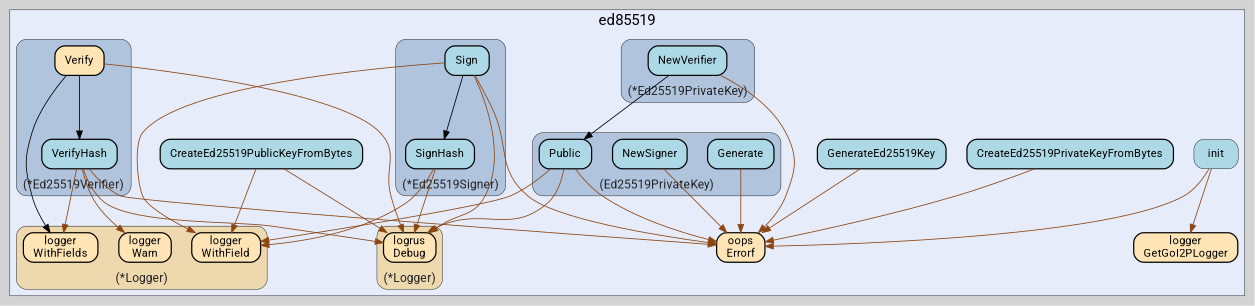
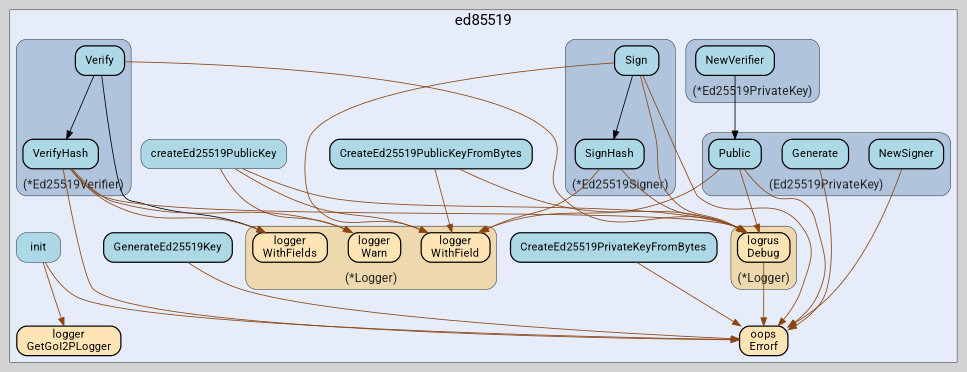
  digraph {
    bgcolor=lightgray
    fontname=Roboto
    fontsize=14
    labeljust=l
    nodesep=0.35
    penwidth=0.5
    rankdir=TB
    style=solid
    node [fillcolor=lightblue fontname=Roboto margin="0.16,0.0" penwidth=1.5 shape=box style="filled,rounded"]
    edge [fontname=Roboto minlen=2 color=saddlebrown]
    n1 [label=NewVerifier]
    n2 [fillcolor=moccasin label="logger\nWithFields"]
    n3 [fillcolor=moccasin label="logger\nWarn"]
    n4 [fillcolor=moccasin label="logger\nWithField"]
    n5 [label=Sign]
    n6 [label=SignHash]
-   n7 [fillcolor=moccasin label=Verify]
+   n7 [label=Verify]
    n8 [label=VerifyHash]
    n9 [fillcolor=moccasin label="logrus\nDebug"]
    n10 [label=Generate]
    n11 [label=Public]
    n12 [label=NewSigner]
    n13 [fillcolor=moccasin label="oops\nErrorf"]
    n14 [label=CreateEd25519PrivateKeyFromBytes]
    n15 [label=init penwidth=0.5]
    n16 [fillcolor=moccasin label="logger\nGetGoI2PLogger"]
    n17 [label=GenerateEd25519Key]
    n18 [label=CreateEd25519PublicKeyFromBytes]
+   n19 [label=createEd25519PublicKey penwidth=0.5]
    subgraph cluster_1 {
      bgcolor="#e6ecfa"
      fontsize=18
      label=ed85519
      labeljust=c
      labelloc=t
      n13
      n14
      n15
      n16
      n17
      n18
+     n19
      subgraph cluster_2 {
        bgcolor="#e6ecfa"
        fillcolor=lightsteelblue
        fontcolor="#222222"
        fontsize=15
        label="(*Ed25519PrivateKey)"
        labeljust=c
        labelloc=b
        style="rounded,filled"
        n1
      }
      subgraph cluster_3 {
        bgcolor="#e6ecfa"
        fillcolor=wheat2
        fontcolor="#222222"
        fontsize=15
        label="(*Logger)"
        labeljust=c
        labelloc=b
        style="rounded,filled"
        n2
        n3
        n4
      }
      subgraph cluster_4 {
        bgcolor="#e6ecfa"
        fillcolor=lightsteelblue
        fontcolor="#222222"
        fontsize=15
        label="(*Ed25519Signer)"
        labeljust=c
        labelloc=b
        style="rounded,filled"
        n5
        n6
      }
      subgraph cluster_5 {
        bgcolor="#e6ecfa"
        fillcolor=lightsteelblue
        fontcolor="#222222"
        fontsize=15
        label="(*Ed25519Verifier)"
        labeljust=c
        labelloc=b
        style="rounded,filled"
        n7
        n8
      }
      subgraph cluster_6 {
        bgcolor="#e6ecfa"
        fillcolor=wheat2
        fontcolor="#222222"
        fontsize=15
        label="(*Logger)"
        labeljust=c
        labelloc=b
        style="rounded,filled"
        n9
      }
      subgraph cluster_7 {
        bgcolor="#e6ecfa"
        fillcolor=lightsteelblue
        fontcolor="#222222"
        fontsize=15
        label="(Ed25519PrivateKey)"
        labeljust=c
        labelloc=b
        style="rounded,filled"
        n10
        n11
        n12
      }
    }
    n1 -> n11 [color=""]
-   n1 -> n13
+   n9 -> n13
    n5 -> n4
    n5 -> n6 [color=""]
    n5 -> n9
    n5 -> n13
    n6 -> n4
    n6 -> n9
    n7 -> n2 [color=black]
    n7 -> n8 [color=""]
    n7 -> n9
    n8 -> n2
    n8 -> n3
    n8 -> n9
    n8 -> n13
    n10 -> n13
    n11 -> n4
    n11 -> n9
    n11 -> n13
    n12 -> n13
    n14 -> n13
    n15 -> n13
    n15 -> n16
    n17 -> n13
    n18 -> n4
    n18 -> n9
+   n19 -> n3
+   n19 -> n4
+   n19 -> n9
  }
